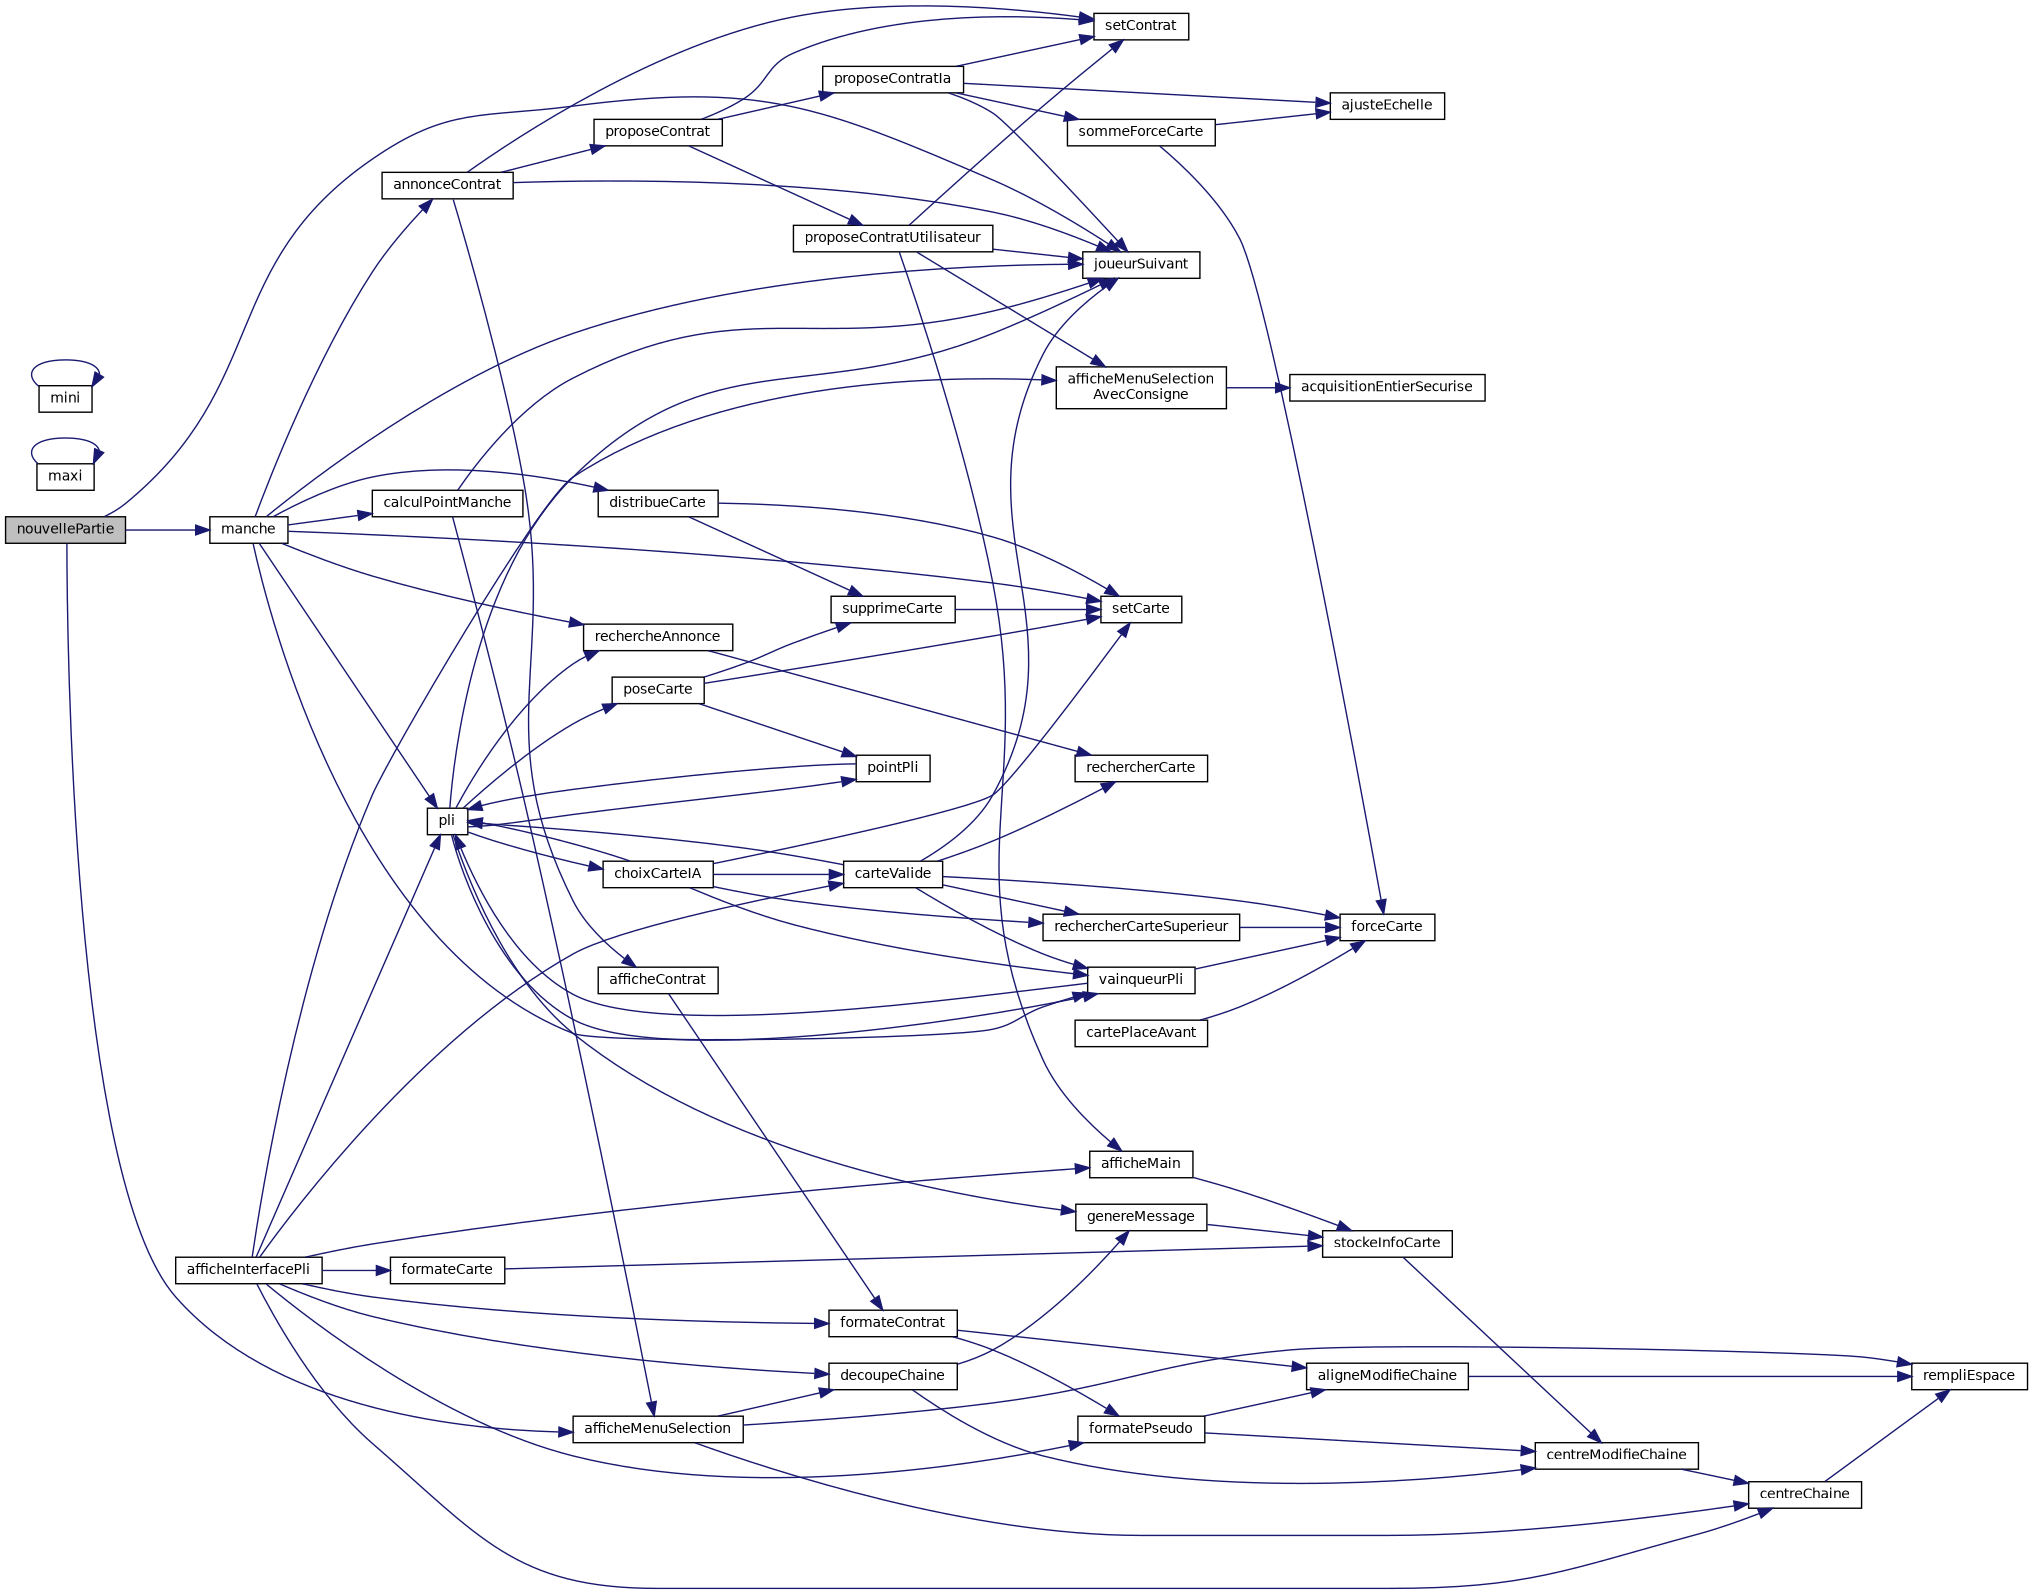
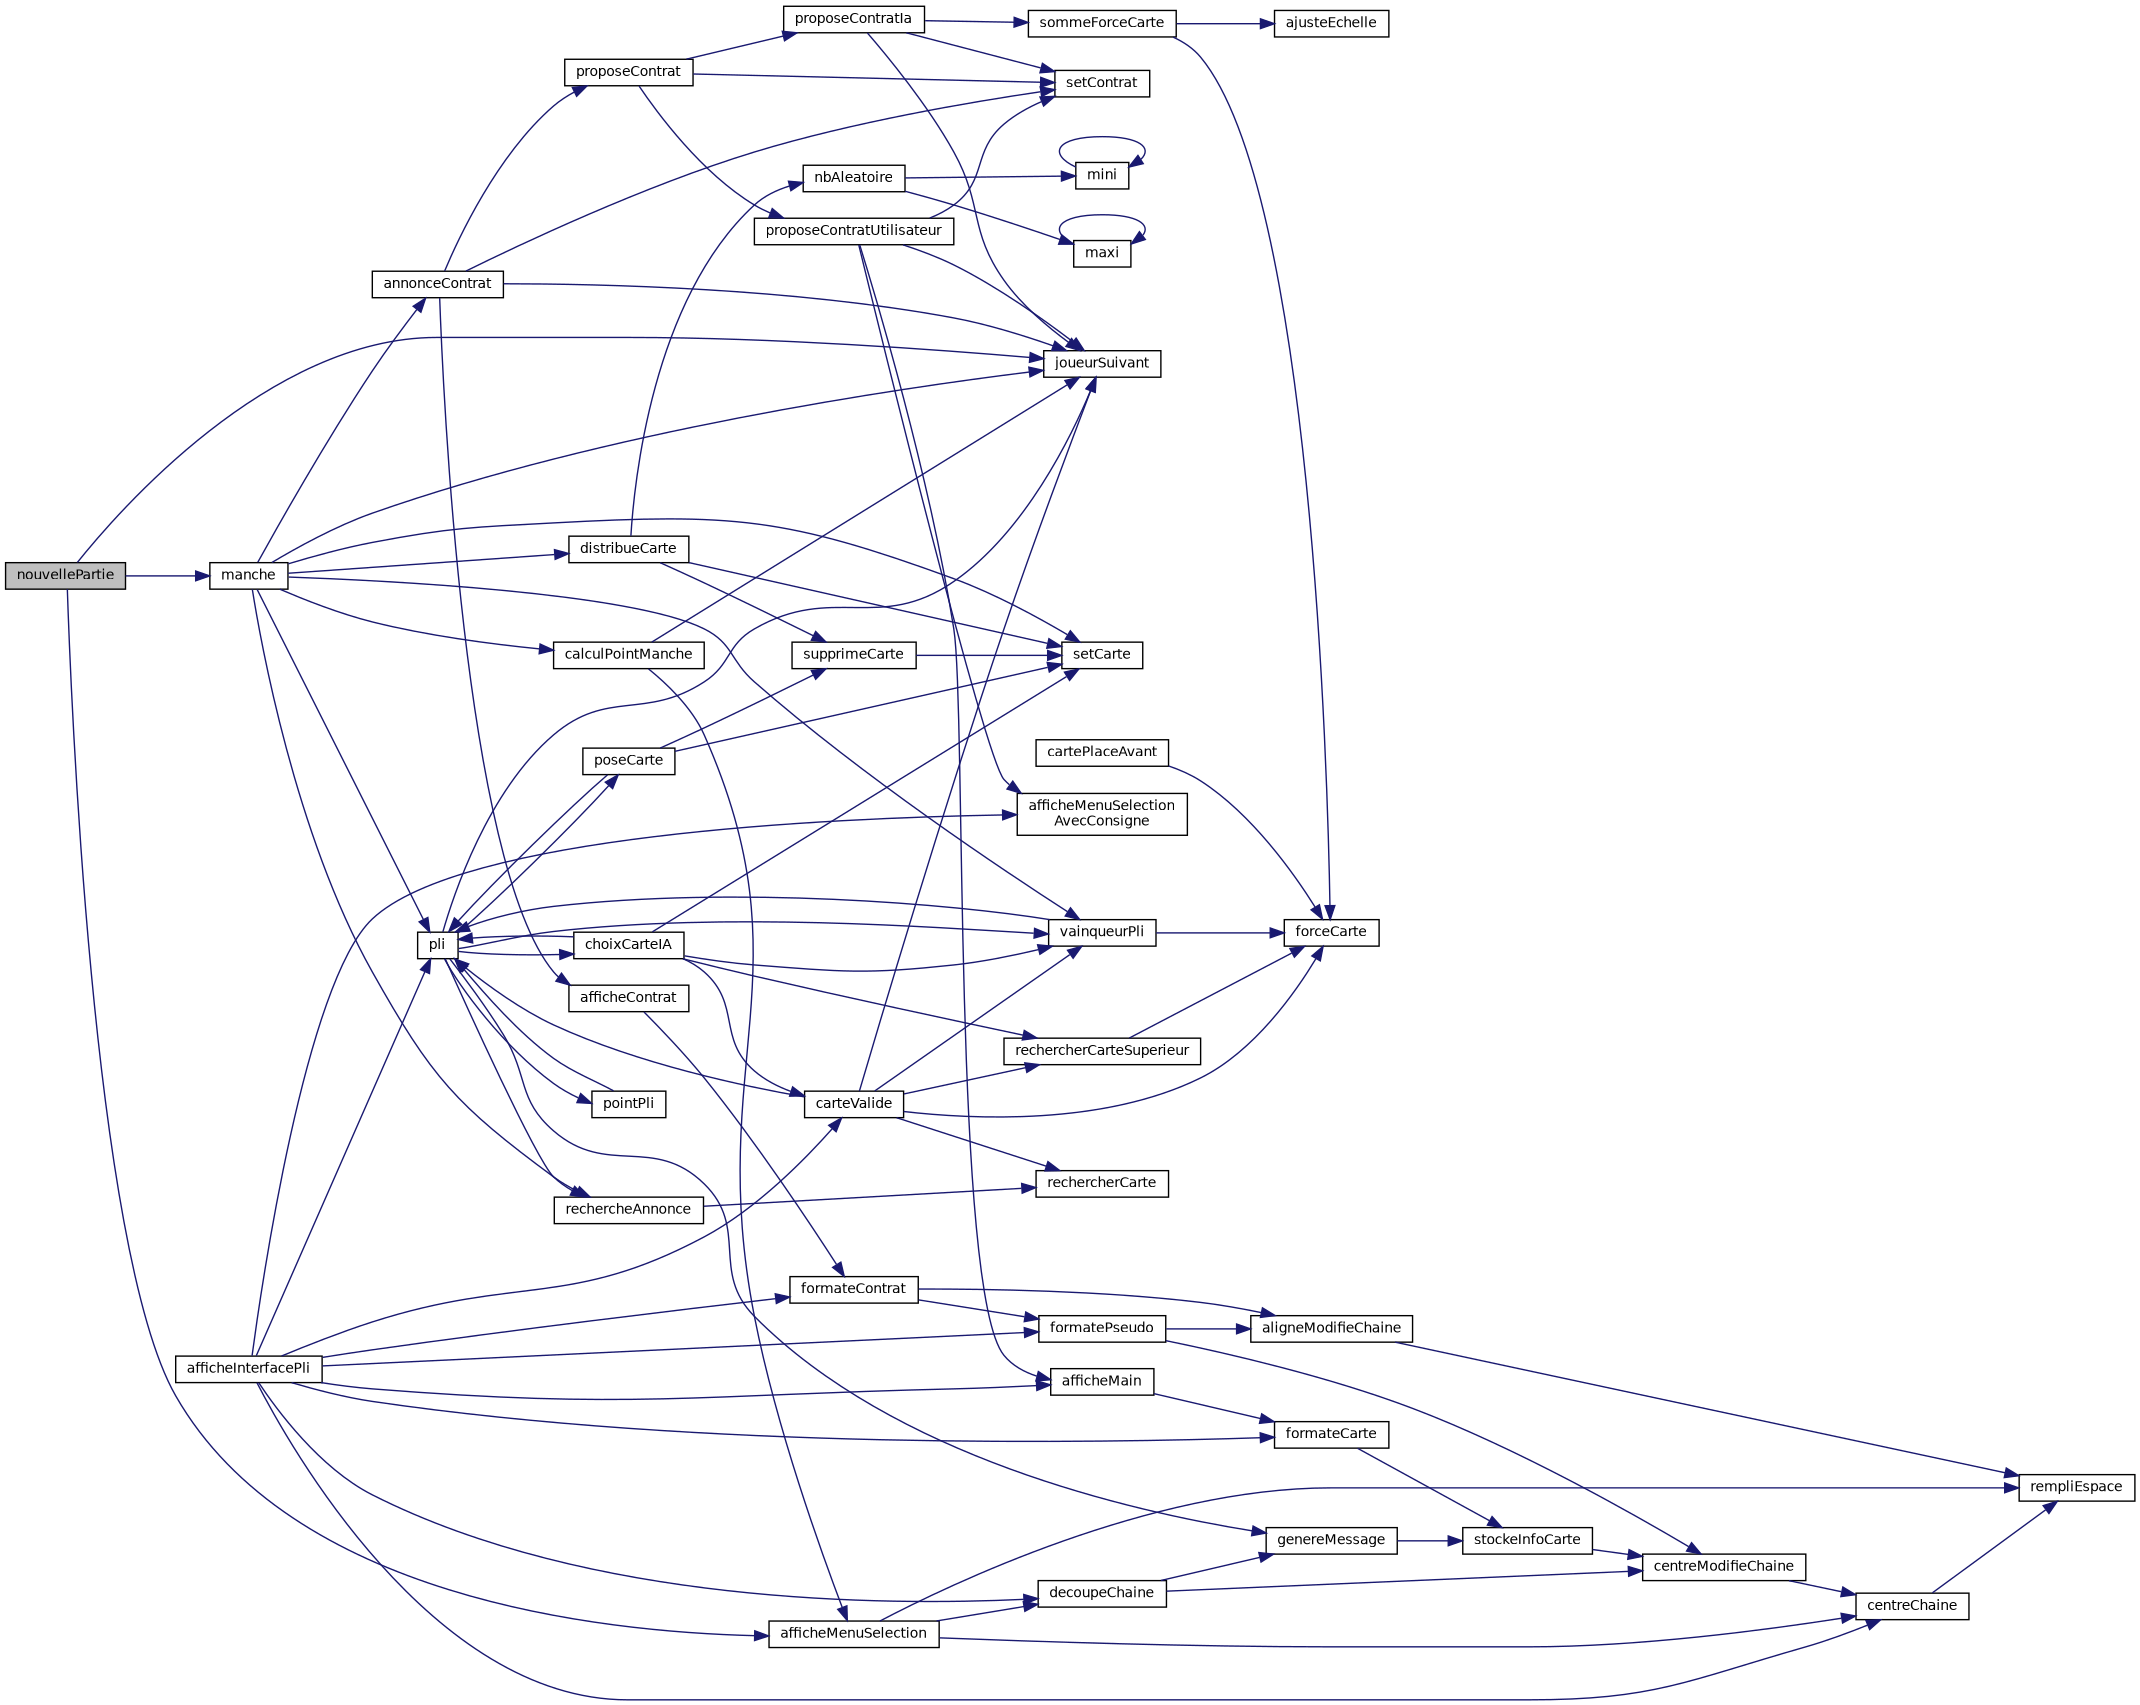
  digraph {
    rankdir=LR
    node [color=black fillcolor=white fontname=Helvetica fontsize=10 shape=record style=filled]
    edge [color=midnightblue fontname=Helvetica fontsize=10 labelfontname=Helvetica labelfontsize=10 style=solid]
    n1 [fillcolor=grey75 fontcolor=black height=0.2 label=nouvellePartie width=0.4]
    n2 [height=0.2 label=afficheMenuSelection width=0.4]
    n3 [height=0.2 label=joueurSuivant width=0.4]
    n4 [height=0.2 label=manche width=0.4]
    n5 [height=0.2 label=centreChaine width=0.4]
    n6 [height=0.2 label=rempliEspace width=0.4]
    n7 [height=0.2 label=decoupeChaine width=0.4]
    n8 [height=0.2 label=annonceContrat width=0.4]
    n9 [height=0.2 label=calculPointManche width=0.4]
    n10 [height=0.2 label=distribueCarte width=0.4]
    n11 [height=0.2 label=setCarte width=0.4]
    n12 [height=0.2 label=pli width=0.4]
    n13 [height=0.2 label=vainqueurPli width=0.4]
    n14 [height=0.2 label=rechercheAnnonce width=0.4]
+   n15 [height=0.2 label=nbAleatoire width=0.4]
    n16 [height=0.2 label=maxi width=0.4]
    n17 [height=0.2 label=mini width=0.4]
    n18 [height=0.2 label=centreModifieChaine width=0.4]
    n19 [height=0.2 label=genereMessage width=0.4]
    n20 [height=0.2 label=afficheContrat width=0.4]
    n21 [height=0.2 label=proposeContrat width=0.4]
    n22 [height=0.2 label=setContrat width=0.4]
    n23 [height=0.2 label=supprimeCarte width=0.4]
    n24 [height=0.2 label=choixCarteIA width=0.4]
    n25 [height=0.2 label=pointPli width=0.4]
    n26 [height=0.2 label=poseCarte width=0.4]
    n27 [height=0.2 label=forceCarte width=0.4]
    n28 [height=0.2 label=rechercherCarte width=0.4]
    n29 [height=0.2 label=formateContrat width=0.4]
    n30 [height=0.2 label=proposeContratIa width=0.4]
    n31 [height=0.2 label=proposeContratUtilisateur width=0.4]
    n32 [height=0.2 label=aligneModifieChaine width=0.4]
    n33 [height=0.2 label=formatePseudo width=0.4]
    n34 [height=0.2 label=ajusteEchelle width=0.4]
    n35 [height=0.2 label=sommeForceCarte width=0.4]
    n36 [height=0.2 label="afficheMenuSelection\lAvecConsigne" width=0.4]
    n37 [height=0.2 label=afficheMain width=0.4]
-   n38 [height=0.2 label=acquisitionEntierSecurise width=0.4]
    n39 [height=0.2 label=formateCarte width=0.4]
    n40 [height=0.2 label=stockeInfoCarte width=0.4]
    n41 [height=0.2 label=afficheInterfacePli width=0.4]
    n42 [height=0.2 label=carteValide width=0.4]
    n43 [height=0.2 label=rechercherCarteSuperieur width=0.4]
    n44 [height=0.2 label=cartePlaceAvant width=0.4]
    n1 -> n2
    n1 -> n3
    n1 -> n4
    n2 -> n5
    n2 -> n6
    n2 -> n7
    n4 -> n3
    n4 -> n8
    n4 -> n9
    n4 -> n10
    n4 -> n11
    n4 -> n12
    n4 -> n13
    n4 -> n14
    n5 -> n6
    n7 -> n18
    n7 -> n19
    n8 -> n3
    n8 -> n20
    n8 -> n21
    n8 -> n22
    n9 -> n2
    n9 -> n3
    n10 -> n11
+   n10 -> n15
    n10 -> n23
    n12 -> n3
    n12 -> n13
    n12 -> n14
    n12 -> n19
    n12 -> n24
    n12 -> n25
    n12 -> n26
    n13 -> n12
    n13 -> n27
    n14 -> n28
+   n15 -> n16
+   n15 -> n17
    n16 -> n16
    n17 -> n17
    n18 -> n5
    n19 -> n40
    n20 -> n29
    n21 -> n22
    n21 -> n30
    n21 -> n31
    n23 -> n11
    n24 -> n11
    n24 -> n12
    n24 -> n13
    n24 -> n42
    n24 -> n43
    n25 -> n12
    n26 -> n11
-   n26 -> n25
+   n26 -> n12
    n26 -> n23
    n29 -> n32
    n29 -> n33
    n30 -> n3
    n30 -> n22
-   n30 -> n34
    n30 -> n35
    n31 -> n3
    n31 -> n22
    n31 -> n36
    n31 -> n37
    n32 -> n6
    n33 -> n18
    n33 -> n32
    n35 -> n27
    n35 -> n34
-   n36 -> n38
-   n37 -> n40
+   n37 -> n39
    n39 -> n40
    n40 -> n18
    n41 -> n5
    n41 -> n7
    n41 -> n12
    n41 -> n29
    n41 -> n33
    n41 -> n36
    n41 -> n37
    n41 -> n39
    n41 -> n42
    n42 -> n3
    n42 -> n12
    n42 -> n13
    n42 -> n27
    n42 -> n28
    n42 -> n43
    n43 -> n27
    n44 -> n27
  }
